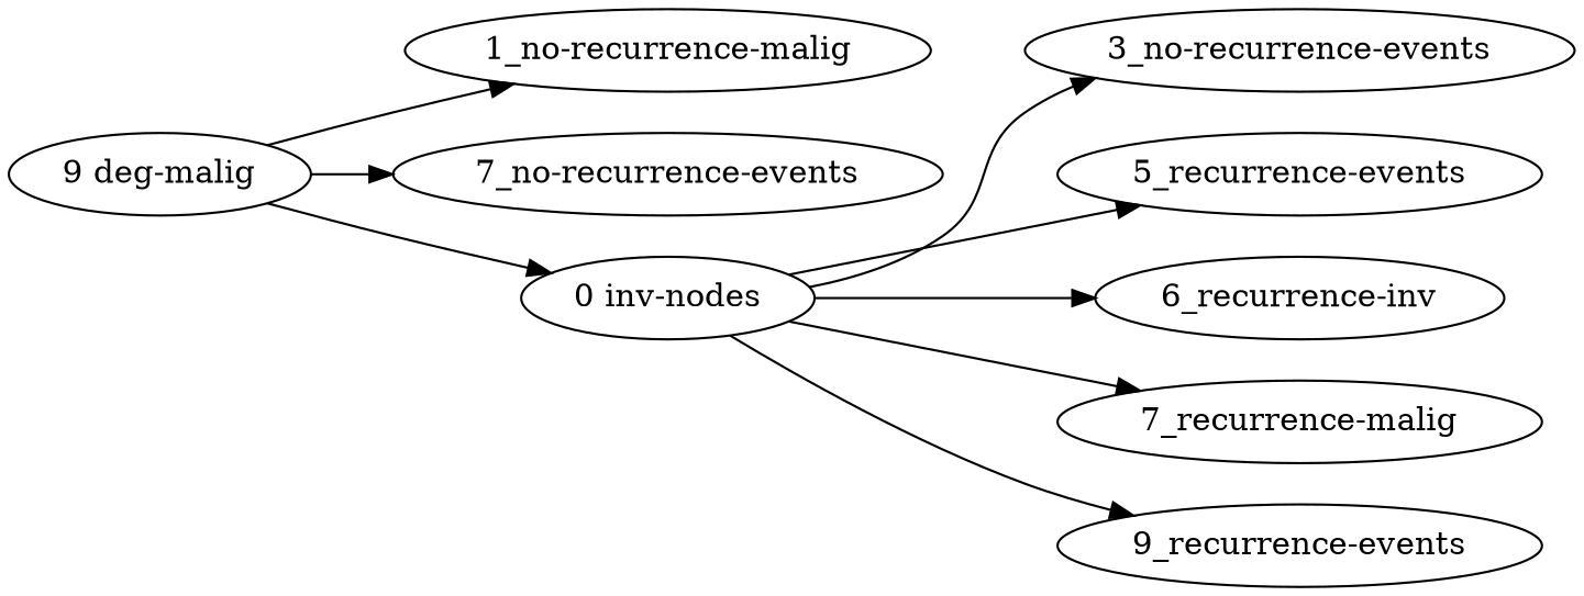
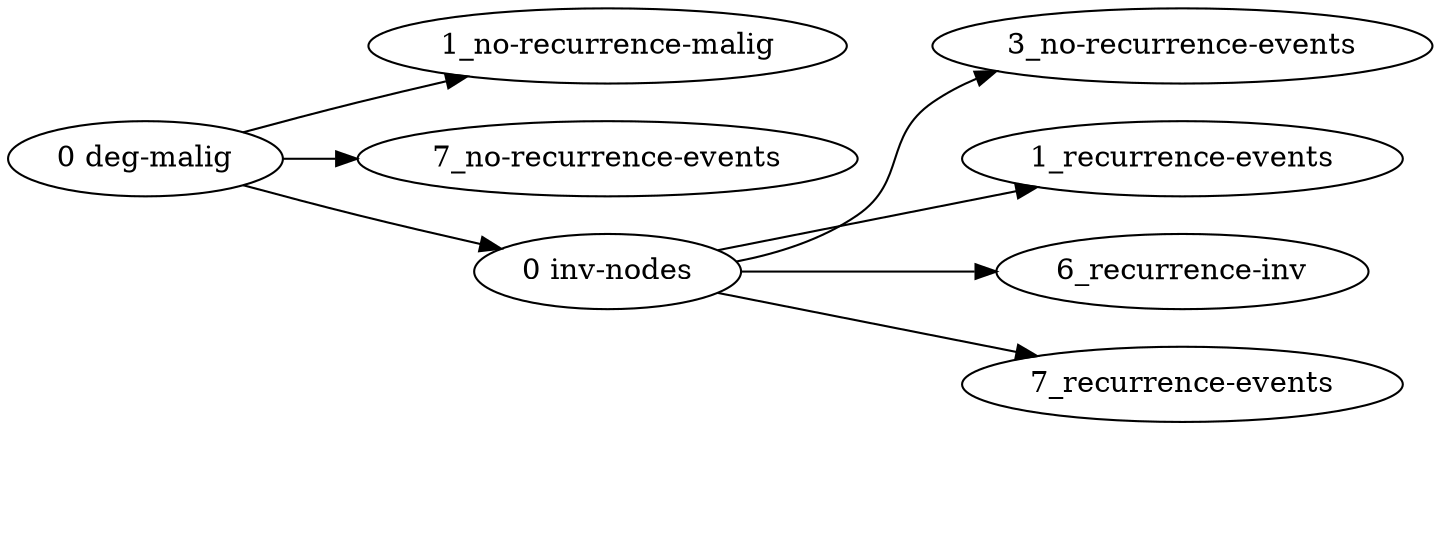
  strict digraph {
    rankdir=LR
    n1 [label="1_no-recurrence-malig"]
-   "0 deg-malig" [label="9 deg-malig"]
+   "0 deg-malig"
    n3 [label="7_no-recurrence-events"]
    "0 inv-nodes"
    "3_no-recurrence-events"
-   "5_recurrence-events"
+   "5_recurrence-events" [label="1_recurrence-events"]
    n7 [label="6_recurrence-inv"]
-   "7_recurrence-events" [label="7_recurrence-malig"]
-   "9_recurrence-events"
+   "7_recurrence-events"
    "0 deg-malig" -> n1
    "0 deg-malig" -> n3
    "0 deg-malig" -> "0 inv-nodes"
    "0 inv-nodes" -> "3_no-recurrence-events"
    "0 inv-nodes" -> "5_recurrence-events"
    "0 inv-nodes" -> n7
    "0 inv-nodes" -> "7_recurrence-events"
-   "0 inv-nodes" -> "9_recurrence-events"
  }
